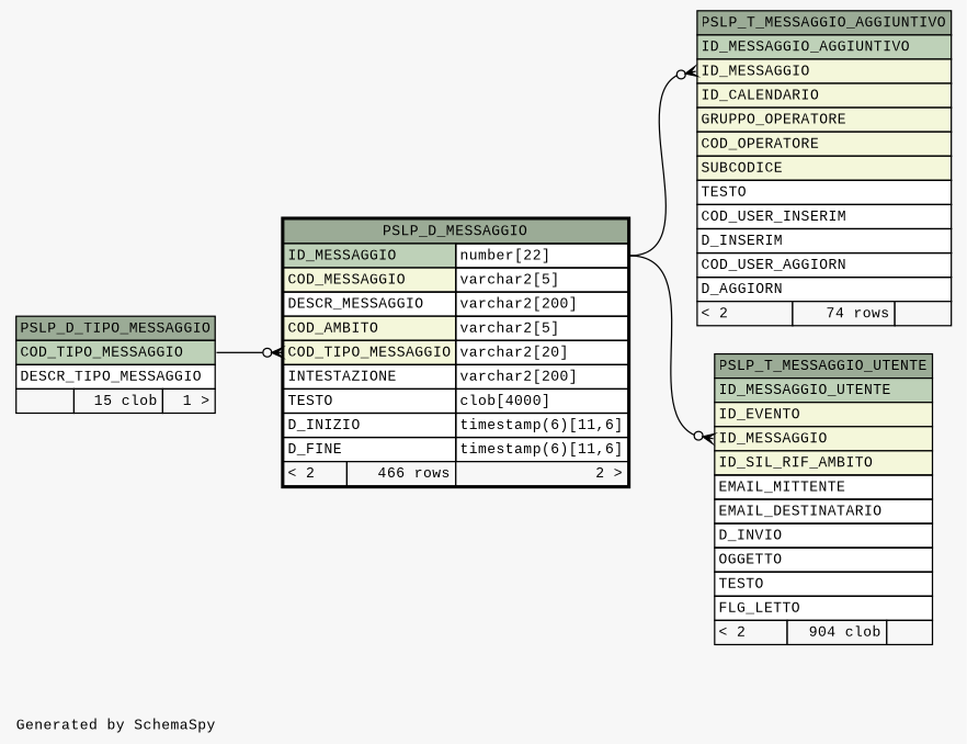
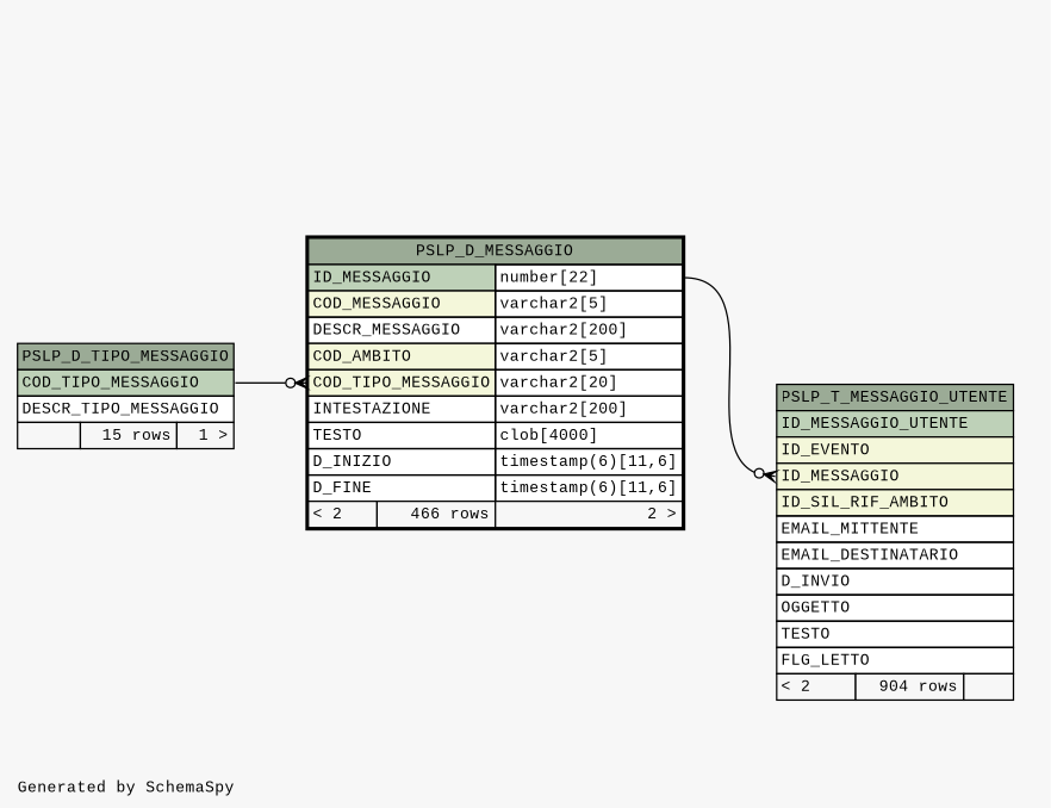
  digraph {
    bgcolor="#f7f7f7"
    fontname="Liberation Mono"
    fontsize=11
    label="\nGenerated by SchemaSpy"
    labeljust=l
    nodesep=0.18
    rankdir=RL
    ranksep=0.46
    node [fontname="Liberation Mono" fontsize=11 shape=plaintext]
    edge [arrowhead=none arrowsize=0.8 arrowtail=crowodot dir=back fontname="Liberation Mono" headport="ID_MESSAGGIO.type:e" tailport="ID_MESSAGGIO:w"]
    n1 [label=<     <TABLE BORDER="2" CELLBORDER="1" CELLSPACING="0" BGCOLOR="#ffffff">       <TR><TD COLSPAN="3" BGCOLOR="#9bab96" ALIGN="CENTER">PSLP_D_MESSAGGIO</TD></TR>       <TR><TD PORT="ID_MESSAGGIO" COLSPAN="2" BGCOLOR="#bed1b8" ALIGN="LEFT">ID_MESSAGGIO</TD><TD PORT="ID_MESSAGGIO.type" ALIGN="LEFT">number[22]</TD></TR>       <TR><TD PORT="COD_MESSAGGIO" COLSPAN="2" BGCOLOR="#f4f7da" ALIGN="LEFT">COD_MESSAGGIO</TD><TD PORT="COD_MESSAGGIO.type" ALIGN="LEFT">varchar2[5]</TD></TR>       <TR><TD PORT="DESCR_MESSAGGIO" COLSPAN="2" ALIGN="LEFT">DESCR_MESSAGGIO</TD><TD PORT="DESCR_MESSAGGIO.type" ALIGN="LEFT">varchar2[200]</TD></TR>       <TR><TD PORT="COD_AMBITO" COLSPAN="2" BGCOLOR="#f4f7da" ALIGN="LEFT">COD_AMBITO</TD><TD PORT="COD_AMBITO.type" ALIGN="LEFT">varchar2[5]</TD></TR>       <TR><TD PORT="COD_TIPO_MESSAGGIO" COLSPAN="2" BGCOLOR="#f4f7da" ALIGN="LEFT">COD_TIPO_MESSAGGIO</TD><TD PORT="COD_TIPO_MESSAGGIO.type" ALIGN="LEFT">varchar2[20]</TD></TR>       <TR><TD PORT="INTESTAZIONE" COLSPAN="2" ALIGN="LEFT">INTESTAZIONE</TD><TD PORT="INTESTAZIONE.type" ALIGN="LEFT">varchar2[200]</TD></TR>       <TR><TD PORT="TESTO" COLSPAN="2" ALIGN="LEFT">TESTO</TD><TD PORT="TESTO.type" ALIGN="LEFT">clob[4000]</TD></TR>       <TR><TD PORT="D_INIZIO" COLSPAN="2" ALIGN="LEFT">D_INIZIO</TD><TD PORT="D_INIZIO.type" ALIGN="LEFT">timestamp(6)[11,6]</TD></TR>       <TR><TD PORT="D_FINE" COLSPAN="2" ALIGN="LEFT">D_FINE</TD><TD PORT="D_FINE.type" ALIGN="LEFT">timestamp(6)[11,6]</TD></TR>       <TR><TD ALIGN="LEFT" BGCOLOR="#f7f7f7">&lt; 2</TD><TD ALIGN="RIGHT" BGCOLOR="#f7f7f7">466 rows</TD><TD ALIGN="RIGHT" BGCOLOR="#f7f7f7">2 &gt;</TD></TR>     </TABLE>>]
-   n2 [label=<     <TABLE BORDER="0" CELLBORDER="1" CELLSPACING="0" BGCOLOR="#ffffff">       <TR><TD COLSPAN="3" BGCOLOR="#9bab96" ALIGN="CENTER">PSLP_D_TIPO_MESSAGGIO</TD></TR>       <TR><TD PORT="COD_TIPO_MESSAGGIO" COLSPAN="3" BGCOLOR="#bed1b8" ALIGN="LEFT">COD_TIPO_MESSAGGIO</TD></TR>       <TR><TD PORT="DESCR_TIPO_MESSAGGIO" COLSPAN="3" ALIGN="LEFT">DESCR_TIPO_MESSAGGIO</TD></TR>       <TR><TD ALIGN="LEFT" BGCOLOR="#f7f7f7">  </TD><TD ALIGN="RIGHT" BGCOLOR="#f7f7f7">15 clob</TD><TD ALIGN="RIGHT" BGCOLOR="#f7f7f7">1 &gt;</TD></TR>     </TABLE>>]
-   n3 [label=<     <TABLE BORDER="0" CELLBORDER="1" CELLSPACING="0" BGCOLOR="#ffffff">       <TR><TD COLSPAN="3" BGCOLOR="#9bab96" ALIGN="CENTER">PSLP_T_MESSAGGIO_AGGIUNTIVO</TD></TR>       <TR><TD PORT="ID_MESSAGGIO_AGGIUNTIVO" COLSPAN="3" BGCOLOR="#bed1b8" ALIGN="LEFT">ID_MESSAGGIO_AGGIUNTIVO</TD></TR>       <TR><TD PORT="ID_MESSAGGIO" COLSPAN="3" BGCOLOR="#f4f7da" ALIGN="LEFT">ID_MESSAGGIO</TD></TR>       <TR><TD PORT="ID_CALENDARIO" COLSPAN="3" BGCOLOR="#f4f7da" ALIGN="LEFT">ID_CALENDARIO</TD></TR>       <TR><TD PORT="GRUPPO_OPERATORE" COLSPAN="3" BGCOLOR="#f4f7da" ALIGN="LEFT">GRUPPO_OPERATORE</TD></TR>       <TR><TD PORT="COD_OPERATORE" COLSPAN="3" BGCOLOR="#f4f7da" ALIGN="LEFT">COD_OPERATORE</TD></TR>       <TR><TD PORT="SUBCODICE" COLSPAN="3" BGCOLOR="#f4f7da" ALIGN="LEFT">SUBCODICE</TD></TR>       <TR><TD PORT="TESTO" COLSPAN="3" ALIGN="LEFT">TESTO</TD></TR>       <TR><TD PORT="COD_USER_INSERIM" COLSPAN="3" ALIGN="LEFT">COD_USER_INSERIM</TD></TR>       <TR><TD PORT="D_INSERIM" COLSPAN="3" ALIGN="LEFT">D_INSERIM</TD></TR>       <TR><TD PORT="COD_USER_AGGIORN" COLSPAN="3" ALIGN="LEFT">COD_USER_AGGIORN</TD></TR>       <TR><TD PORT="D_AGGIORN" COLSPAN="3" ALIGN="LEFT">D_AGGIORN</TD></TR>       <TR><TD ALIGN="LEFT" BGCOLOR="#f7f7f7">&lt; 2</TD><TD ALIGN="RIGHT" BGCOLOR="#f7f7f7">74 rows</TD><TD ALIGN="RIGHT" BGCOLOR="#f7f7f7">  </TD></TR>     </TABLE>>]
-   n4 [label=<     <TABLE BORDER="0" CELLBORDER="1" CELLSPACING="0" BGCOLOR="#ffffff">       <TR><TD COLSPAN="3" BGCOLOR="#9bab96" ALIGN="CENTER">PSLP_T_MESSAGGIO_UTENTE</TD></TR>       <TR><TD PORT="ID_MESSAGGIO_UTENTE" COLSPAN="3" BGCOLOR="#bed1b8" ALIGN="LEFT">ID_MESSAGGIO_UTENTE</TD></TR>       <TR><TD PORT="ID_EVENTO" COLSPAN="3" BGCOLOR="#f4f7da" ALIGN="LEFT">ID_EVENTO</TD></TR>       <TR><TD PORT="ID_MESSAGGIO" COLSPAN="3" BGCOLOR="#f4f7da" ALIGN="LEFT">ID_MESSAGGIO</TD></TR>       <TR><TD PORT="ID_SIL_RIF_AMBITO" COLSPAN="3" BGCOLOR="#f4f7da" ALIGN="LEFT">ID_SIL_RIF_AMBITO</TD></TR>       <TR><TD PORT="EMAIL_MITTENTE" COLSPAN="3" ALIGN="LEFT">EMAIL_MITTENTE</TD></TR>       <TR><TD PORT="EMAIL_DESTINATARIO" COLSPAN="3" ALIGN="LEFT">EMAIL_DESTINATARIO</TD></TR>       <TR><TD PORT="D_INVIO" COLSPAN="3" ALIGN="LEFT">D_INVIO</TD></TR>       <TR><TD PORT="OGGETTO" COLSPAN="3" ALIGN="LEFT">OGGETTO</TD></TR>       <TR><TD PORT="TESTO" COLSPAN="3" ALIGN="LEFT">TESTO</TD></TR>       <TR><TD PORT="FLG_LETTO" COLSPAN="3" ALIGN="LEFT">FLG_LETTO</TD></TR>       <TR><TD ALIGN="LEFT" BGCOLOR="#f7f7f7">&lt; 2</TD><TD ALIGN="RIGHT" BGCOLOR="#f7f7f7">904 clob</TD><TD ALIGN="RIGHT" BGCOLOR="#f7f7f7">  </TD></TR>     </TABLE>>]
+   n2 [label=<     <TABLE BORDER="0" CELLBORDER="1" CELLSPACING="0" BGCOLOR="#ffffff">       <TR><TD COLSPAN="3" BGCOLOR="#9bab96" ALIGN="CENTER">PSLP_D_TIPO_MESSAGGIO</TD></TR>       <TR><TD PORT="COD_TIPO_MESSAGGIO" COLSPAN="3" BGCOLOR="#bed1b8" ALIGN="LEFT">COD_TIPO_MESSAGGIO</TD></TR>       <TR><TD PORT="DESCR_TIPO_MESSAGGIO" COLSPAN="3" ALIGN="LEFT">DESCR_TIPO_MESSAGGIO</TD></TR>       <TR><TD ALIGN="LEFT" BGCOLOR="#f7f7f7">  </TD><TD ALIGN="RIGHT" BGCOLOR="#f7f7f7">15 rows</TD><TD ALIGN="RIGHT" BGCOLOR="#f7f7f7">1 &gt;</TD></TR>     </TABLE>>]
+   n4 [label=<     <TABLE BORDER="0" CELLBORDER="1" CELLSPACING="0" BGCOLOR="#ffffff">       <TR><TD COLSPAN="3" BGCOLOR="#9bab96" ALIGN="CENTER">PSLP_T_MESSAGGIO_UTENTE</TD></TR>       <TR><TD PORT="ID_MESSAGGIO_UTENTE" COLSPAN="3" BGCOLOR="#bed1b8" ALIGN="LEFT">ID_MESSAGGIO_UTENTE</TD></TR>       <TR><TD PORT="ID_EVENTO" COLSPAN="3" BGCOLOR="#f4f7da" ALIGN="LEFT">ID_EVENTO</TD></TR>       <TR><TD PORT="ID_MESSAGGIO" COLSPAN="3" BGCOLOR="#f4f7da" ALIGN="LEFT">ID_MESSAGGIO</TD></TR>       <TR><TD PORT="ID_SIL_RIF_AMBITO" COLSPAN="3" BGCOLOR="#f4f7da" ALIGN="LEFT">ID_SIL_RIF_AMBITO</TD></TR>       <TR><TD PORT="EMAIL_MITTENTE" COLSPAN="3" ALIGN="LEFT">EMAIL_MITTENTE</TD></TR>       <TR><TD PORT="EMAIL_DESTINATARIO" COLSPAN="3" ALIGN="LEFT">EMAIL_DESTINATARIO</TD></TR>       <TR><TD PORT="D_INVIO" COLSPAN="3" ALIGN="LEFT">D_INVIO</TD></TR>       <TR><TD PORT="OGGETTO" COLSPAN="3" ALIGN="LEFT">OGGETTO</TD></TR>       <TR><TD PORT="TESTO" COLSPAN="3" ALIGN="LEFT">TESTO</TD></TR>       <TR><TD PORT="FLG_LETTO" COLSPAN="3" ALIGN="LEFT">FLG_LETTO</TD></TR>       <TR><TD ALIGN="LEFT" BGCOLOR="#f7f7f7">&lt; 2</TD><TD ALIGN="RIGHT" BGCOLOR="#f7f7f7">904 rows</TD><TD ALIGN="RIGHT" BGCOLOR="#f7f7f7">  </TD></TR>     </TABLE>>]
    n1 -> n2 [headport="COD_TIPO_MESSAGGIO:e" tailport="COD_TIPO_MESSAGGIO:w"]
-   n3 -> n1
    n4 -> n1
  }
